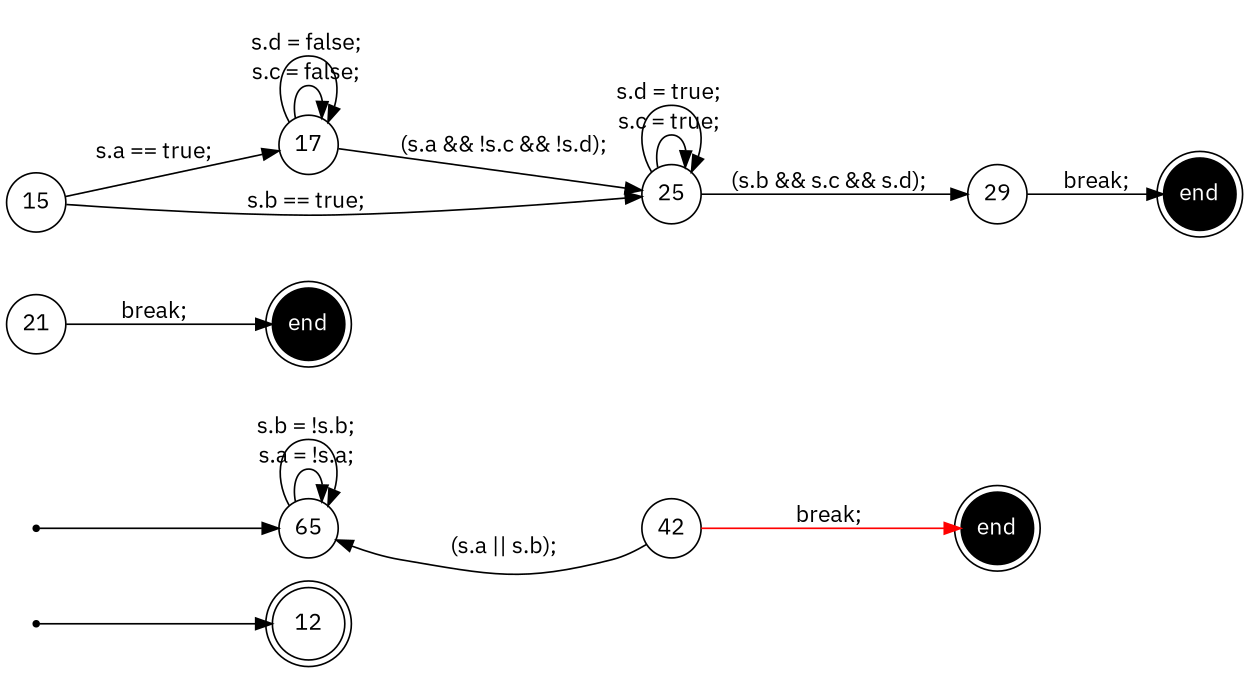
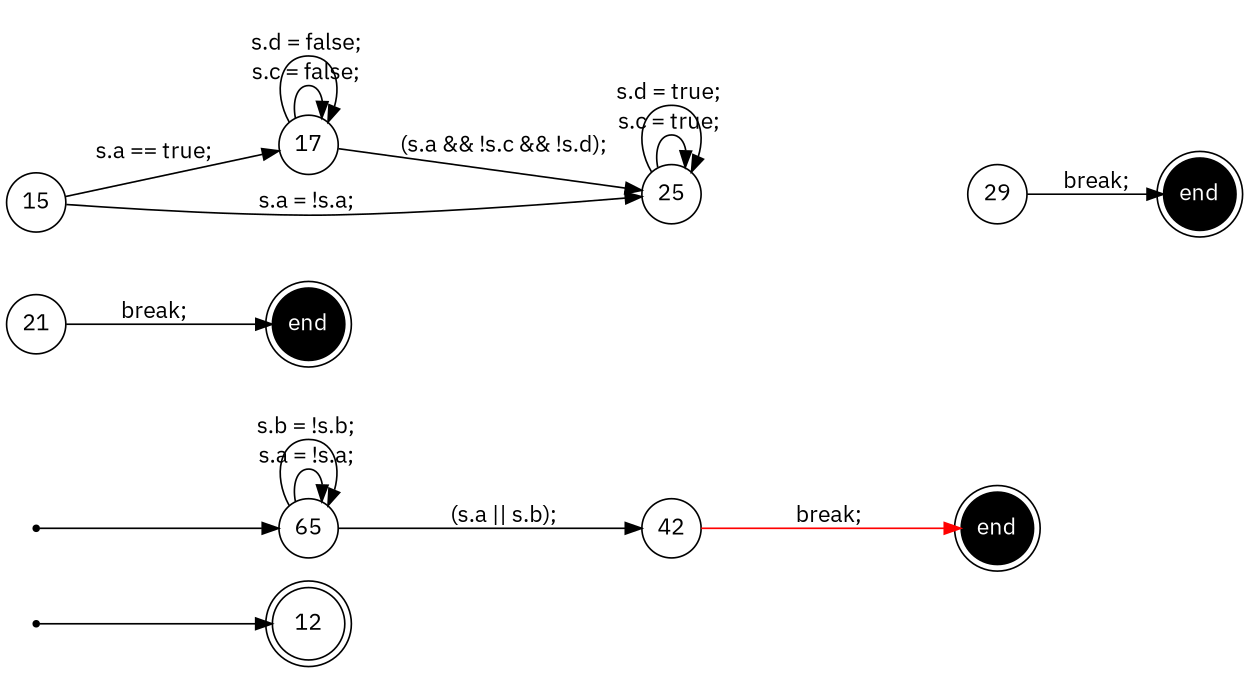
  digraph {
    fontname="IBM Plex Sans"
    rankdir=LR
    node [fixedsize=true fontname="IBM Plex Sans" shape=circle]
    edge [fontname="IBM Plex Sans"]
    n1 [label=12 shape=doublecircle]
    s94437505318000 [shape=point fixedsize=""]
    n3 [label=65]
    n4 [label=42]
    n5 [fillcolor=black fontcolor=white label=end shape=doublecircle style=filled]
    s94437505313568 [shape=point fixedsize=""]
    n7 [fillcolor=black fontcolor=white label=end shape=doublecircle style=filled]
    n8 [fillcolor=black fontcolor=white label=end shape=doublecircle style=filled]
    n9 [label=15]
    n10 [label=17]
    n11 [label=25]
    n12 [label=29]
    n13 [label=21]
    s94437505318000 -> n1
    n3 -> n3 [label="s.a = !s.a; "]
    n3 -> n3 [label="s.b = !s.b; "]
-   n4 -> n3 [label="(s.a || s.b); "]
+   n3 -> n4 [label="(s.a || s.b); "]
    n4 -> n5 [color=red label="break; "]
    s94437505313568 -> n3
    n9 -> n10 [label="s.a == true; "]
-   n9 -> n11 [label="s.b == true; "]
+   n9 -> n11 [label="s.a = !s.a; "]
    n10 -> n10 [label="s.c = false; "]
    n10 -> n10 [label="s.d = false; "]
    n10 -> n11 [label="(s.a && !s.c && !s.d); "]
    n11 -> n11 [label="s.c = true; "]
    n11 -> n11 [label="s.d = true; "]
-   n11 -> n12 [label="(s.b && s.c && s.d); "]
    n12 -> n8 [label="break; "]
    n13 -> n7 [label="break; "]
  }
